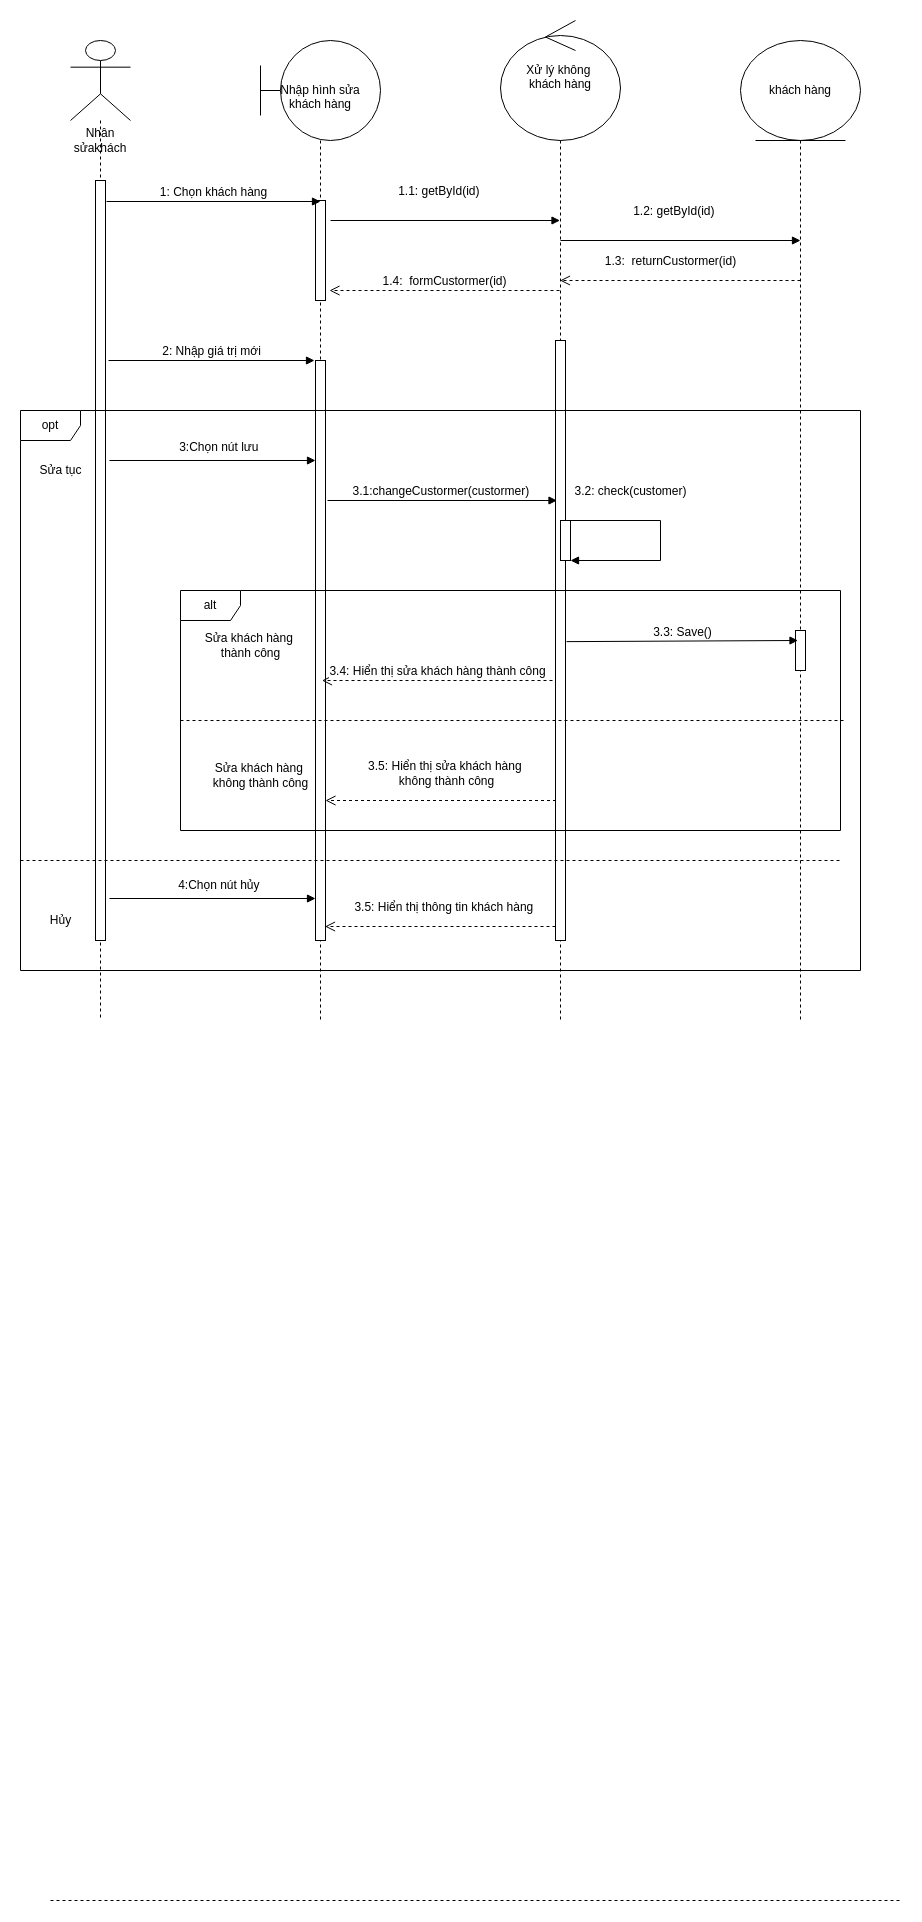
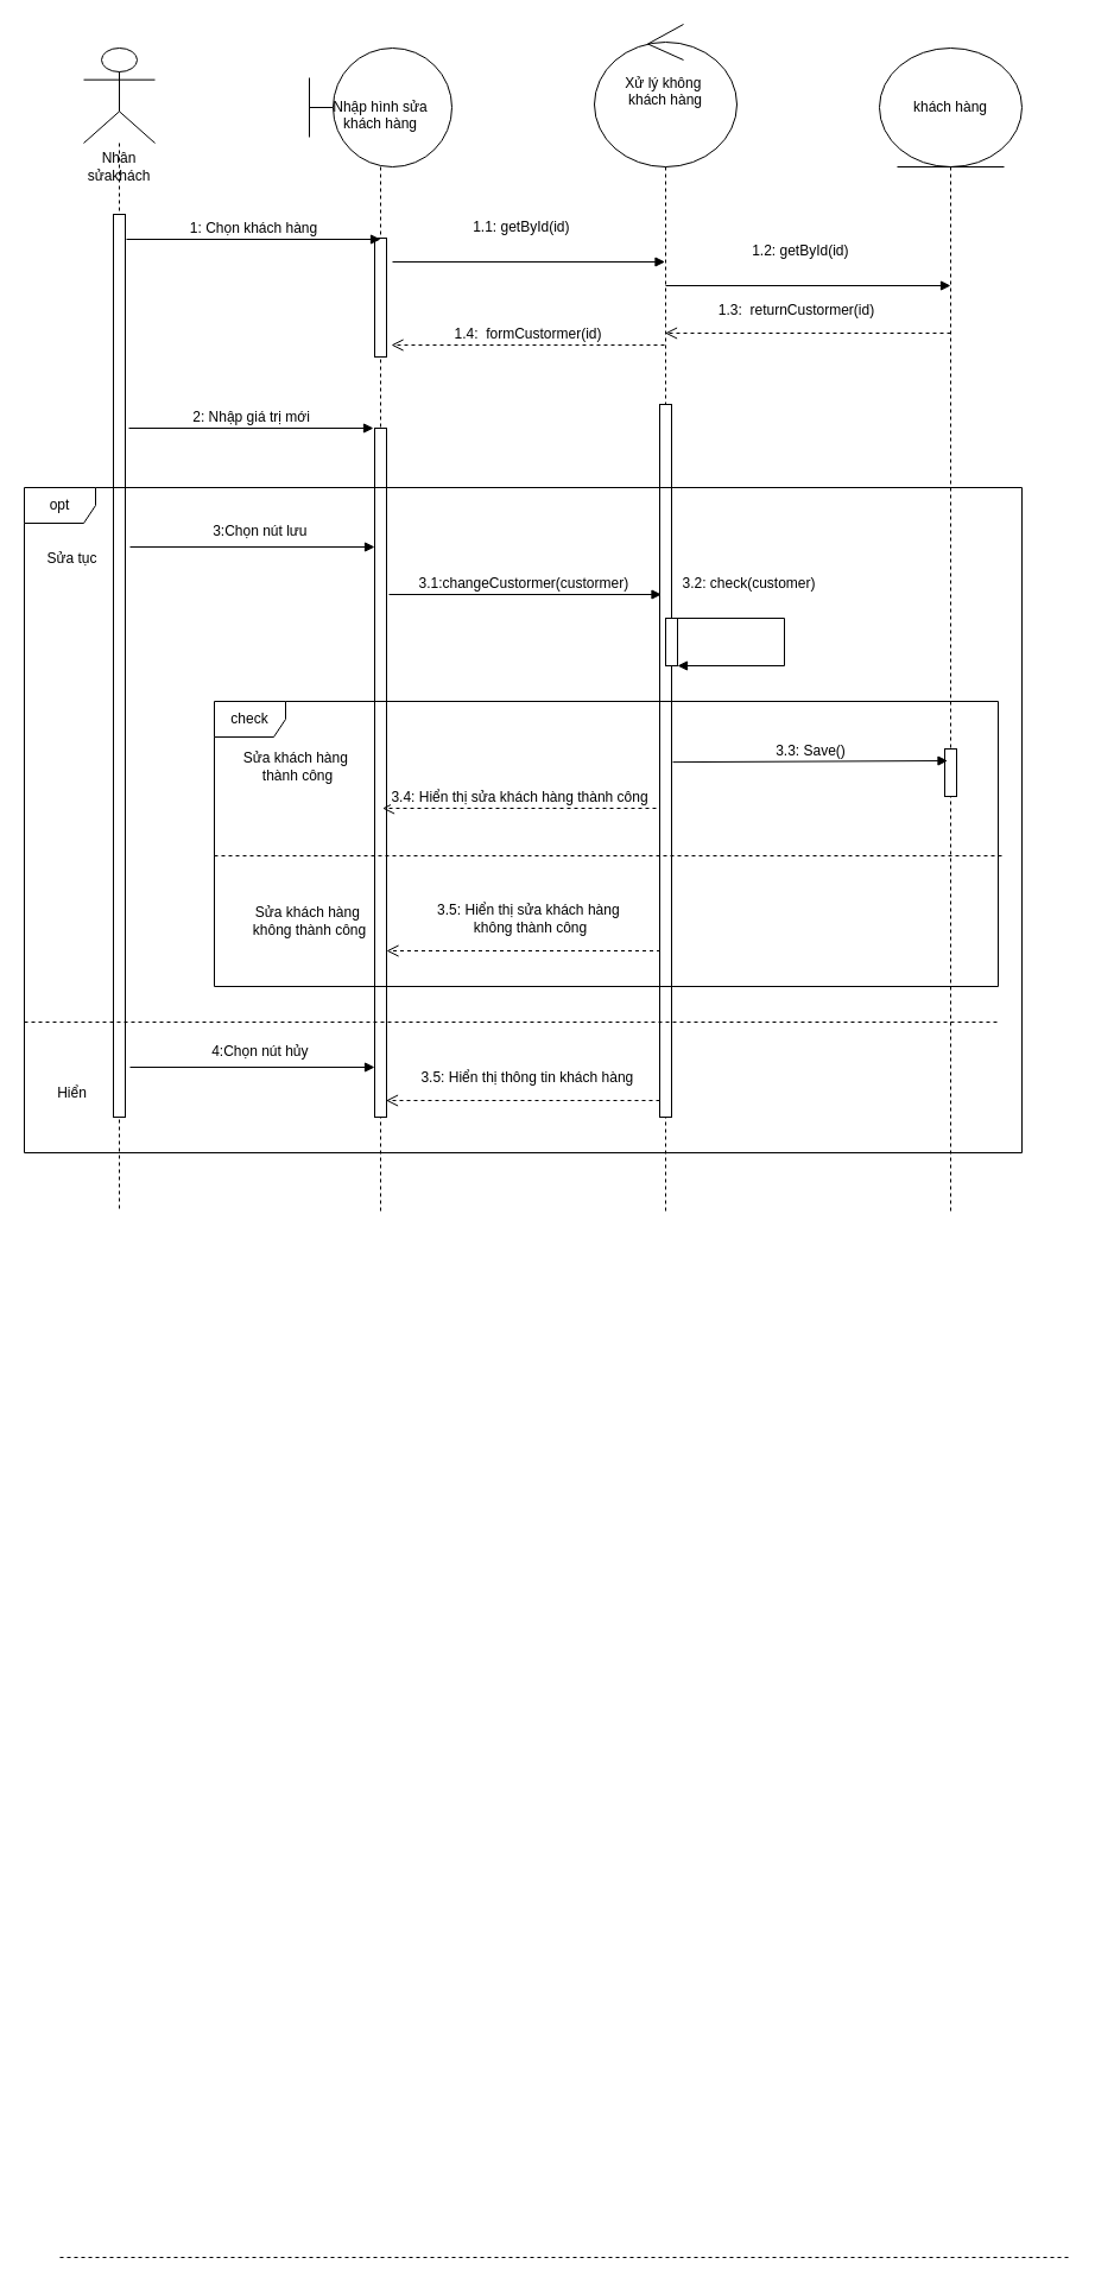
  <mxCell id="0" />
  <mxCell id="1" parent="0" />
  <mxCell id="2" value="&lt;br style=&quot;font-size: 12px;&quot;&gt;&lt;br style=&quot;font-size: 12px;&quot;&gt;&lt;br style=&quot;font-size: 12px;&quot;&gt;Nhân sửakhách" style="shape=umlLifeline;participant=umlActor;perimeter=lifelinePerimeter;whiteSpace=wrap;html=1;container=1;collapsible=0;recursiveResize=0;verticalAlign=top;spacingTop=36;outlineConnect=0;size=80;fontSize=12;" parent="1" vertex="1"><mxGeometry x="70" y="40" width="60" height="980" as="geometry" /></mxCell>
  <mxCell id="3" value="" style="html=1;points=[];perimeter=orthogonalPerimeter;fontSize=12;" parent="2" vertex="1"><mxGeometry x="25" y="140" width="10" height="760" as="geometry" /></mxCell>
  <mxCell id="4" value="Nhập hình sửa&lt;br style=&quot;font-size: 12px&quot;&gt;khách hàng" style="shape=umlLifeline;participant=umlBoundary;perimeter=lifelinePerimeter;whiteSpace=wrap;html=1;container=1;collapsible=0;recursiveResize=0;verticalAlign=top;spacingTop=36;outlineConnect=0;size=100;fontSize=12;" parent="1" vertex="1"><mxGeometry x="260" y="40" width="120" height="980" as="geometry" /></mxCell>
  <mxCell id="5" value="" style="html=1;points=[];perimeter=orthogonalPerimeter;fontSize=12;" parent="4" vertex="1"><mxGeometry x="55" y="160" width="10" height="100" as="geometry" /></mxCell>
  <mxCell id="6" value="" style="html=1;points=[];perimeter=orthogonalPerimeter;fontSize=12;" parent="4" vertex="1"><mxGeometry x="55" y="320" width="10" height="580" as="geometry" /></mxCell>
  <mxCell id="7" value="Xử lý không&amp;nbsp;&lt;br style=&quot;font-size: 12px&quot;&gt;khách hàng" style="shape=umlLifeline;participant=umlControl;perimeter=lifelinePerimeter;whiteSpace=wrap;html=1;container=1;collapsible=0;recursiveResize=0;verticalAlign=top;spacingTop=36;outlineConnect=0;size=120;fontSize=12;" parent="1" vertex="1"><mxGeometry x="500" width="120" height="1000" as="geometry" y="20" /></mxCell>
  <mxCell id="8" value="" style="html=1;points=[];perimeter=orthogonalPerimeter;fontSize=12;" parent="7" vertex="1"><mxGeometry x="55" y="320" width="10" height="600" as="geometry" /></mxCell>
  <mxCell id="9" value="khách hàng" style="shape=umlLifeline;participant=umlEntity;perimeter=lifelinePerimeter;whiteSpace=wrap;html=1;container=1;collapsible=0;recursiveResize=0;verticalAlign=top;spacingTop=36;outlineConnect=0;size=100;fontSize=12;" parent="1" vertex="1"><mxGeometry x="740" y="40" width="120" height="980" as="geometry" /></mxCell>
  <mxCell id="10" value="" style="html=1;points=[];perimeter=orthogonalPerimeter;fontSize=12;" parent="9" vertex="1"><mxGeometry x="55" y="590" width="10" height="40" as="geometry" /></mxCell>
  <mxCell id="11" value="1: Chọn khách hàng" style="html=1;verticalAlign=bottom;endArrow=block;fontSize=12;" parent="1" edge="1"><mxGeometry width="80" relative="1" as="geometry"><mxPoint x="106" y="201" as="sourcePoint" /><mxPoint x="320" y="201" as="targetPoint" /></mxGeometry></mxCell>
  <mxCell id="12" value="2: Nhập giá trị mới" style="html=1;verticalAlign=bottom;endArrow=block;fontSize=12;" parent="1" edge="1"><mxGeometry width="80" relative="1" as="geometry"><mxPoint x="108" y="360" as="sourcePoint" /><mxPoint x="314" y="360" as="targetPoint" /></mxGeometry></mxCell>
  <mxCell id="13" value="3.1:changeCustormer(custormer)&amp;nbsp;" style="html=1;verticalAlign=bottom;endArrow=block;fontSize=12;" parent="1" edge="1"><mxGeometry width="80" relative="1" as="geometry"><mxPoint x="327" y="500" as="sourcePoint" /><mxPoint x="556.5" y="500" as="targetPoint" /></mxGeometry></mxCell>
  <mxCell id="14" value="3:Chọn nút lưu&amp;nbsp;" style="html=1;verticalAlign=bottom;endArrow=block;fontSize=12;" parent="1" edge="1"><mxGeometry x="0.078" y="5" width="80" relative="1" as="geometry"><mxPoint x="109" y="460" as="sourcePoint" /><mxPoint x="315" y="460" as="targetPoint" /><mxPoint y="1" as="offset" /></mxGeometry></mxCell>
  <mxCell id="15" value="" style="html=1;points=[];perimeter=orthogonalPerimeter;fontSize=12;" parent="1" vertex="1"><mxGeometry x="560" y="520" width="10" height="40" as="geometry" /></mxCell>
  <mxCell id="16" value="3.2: check(customer)" style="html=1;verticalAlign=bottom;endArrow=block;fontSize=12;rounded=0;" parent="1" edge="1"><mxGeometry x="-0.455" y="20" width="80" relative="1" as="geometry"><mxPoint x="570" y="520" as="sourcePoint" /><mxPoint x="570" y="560" as="targetPoint" /><Array as="points"><mxPoint x="660" y="520" /><mxPoint x="660" y="560" /></Array><mxPoint as="offset" /></mxGeometry></mxCell>
  <mxCell id="17" value="3.3: Save()" style="html=1;verticalAlign=bottom;endArrow=block;fontSize=12;exitX=1.3;exitY=0.717;exitDx=0;exitDy=0;exitPerimeter=0;" parent="1" edge="1"><mxGeometry width="80" relative="1" as="geometry"><mxPoint x="566" y="641.14" as="sourcePoint" /><mxPoint x="797.5" y="640" as="targetPoint" /></mxGeometry></mxCell>
  <mxCell id="18" value="3.4: Hiển thị sửa khách hàng thành công" style="html=1;verticalAlign=bottom;endArrow=open;dashed=1;endSize=8;fontSize=12;" parent="1" edge="1"><mxGeometry relative="1" as="geometry"><mxPoint x="552" y="680" as="sourcePoint" /><mxPoint x="321.5" y="680" as="targetPoint" /></mxGeometry></mxCell>
  <mxCell id="19" value="3.5: Hiển thị sửa khách hàng&amp;nbsp;&lt;br&gt;không thành công" style="html=1;verticalAlign=bottom;endArrow=open;dashed=1;endSize=8;fontSize=12;" parent="1" edge="1"><mxGeometry x="-0.041" y="-10" relative="1" as="geometry"><mxPoint x="555.5" y="800" as="sourcePoint" /><mxPoint x="325" y="800" as="targetPoint" /><mxPoint x="1" as="offset" /></mxGeometry></mxCell>
  <mxCell id="20" value="Sửa khách hàng&amp;nbsp;&lt;br&gt;thành công" style="text;html=1;align=center;verticalAlign=middle;resizable=0;points=[];autosize=1;fontSize=12;" parent="1" vertex="1"><mxGeometry x="195" y="630" width="110" height="30" as="geometry" /></mxCell>
  <mxCell id="21" value="Sửa khách hàng&amp;nbsp;&lt;br&gt;không thành công" style="text;html=1;align=center;verticalAlign=middle;resizable=0;points=[];autosize=1;fontSize=12;" parent="1" vertex="1"><mxGeometry x="205" y="760" width="110" height="30" as="geometry" /></mxCell>
  <mxCell id="22" value="4:Chọn nút hủy&amp;nbsp;" style="html=1;verticalAlign=bottom;endArrow=block;fontSize=12;" parent="1" edge="1"><mxGeometry x="0.078" y="5" width="80" relative="1" as="geometry"><mxPoint x="109" y="898" as="sourcePoint" /><mxPoint x="315" y="898" as="targetPoint" /><mxPoint y="1" as="offset" /></mxGeometry></mxCell>
  <mxCell id="23" value="3.5: Hiển thị thông tin khách hàng&amp;nbsp;" style="html=1;verticalAlign=bottom;endArrow=open;dashed=1;endSize=8;fontSize=12;" parent="1" edge="1"><mxGeometry x="-0.041" y="-10" relative="1" as="geometry"><mxPoint x="555" y="926" as="sourcePoint" /><mxPoint x="324.5" y="926" as="targetPoint" /><mxPoint x="1" as="offset" /></mxGeometry></mxCell>
  <mxCell id="24" value="opt" style="shape=umlFrame;whiteSpace=wrap;html=1;fontSize=12;" parent="1" vertex="1"><mxGeometry y="410" width="840" height="560" as="geometry" x="20" /></mxCell>
  <mxCell id="25" value="" style="endArrow=none;dashed=1;html=1;fontSize=12;" parent="1" edge="1"><mxGeometry width="50" height="50" relative="1" as="geometry"><mxPoint x="50" y="1900" as="sourcePoint" /><mxPoint x="900" y="1900" as="targetPoint" /></mxGeometry></mxCell>
  <mxCell id="26" value="Sửa tục" style="text;html=1;align=center;verticalAlign=middle;resizable=0;points=[];autosize=1;fontSize=12;" parent="1" vertex="1"><mxGeometry x="30" y="460" width="60" height="20" as="geometry" /></mxCell>
- <mxCell id="27" value="Hủy" style="text;html=1;align=center;verticalAlign=middle;resizable=0;points=[];autosize=1;fontSize=12;" parent="1" vertex="1"><mxGeometry x="40" y="910" width="40" height="20" as="geometry" /></mxCell>
- <mxCell id="28" value="alt" style="shape=umlFrame;whiteSpace=wrap;html=1;fontSize=12;" parent="1" vertex="1"><mxGeometry x="180" y="590" width="660" height="240" as="geometry" /></mxCell>
+ <mxCell id="27" value="Hiển" style="text;html=1;align=center;verticalAlign=middle;resizable=0;points=[];autosize=1;fontSize=12;" parent="1" vertex="1"><mxGeometry x="40" y="910" width="40" height="20" as="geometry" /></mxCell>
+ <mxCell id="28" value="check" style="shape=umlFrame;whiteSpace=wrap;html=1;fontSize=12;" parent="1" vertex="1"><mxGeometry x="180" y="590" width="660" height="240" as="geometry" /></mxCell>
  <mxCell id="29" value="" style="endArrow=none;dashed=1;html=1;" parent="1" edge="1"><mxGeometry width="50" height="50" relative="1" as="geometry"><mxPoint y="860" as="sourcePoint" x="20" /><mxPoint x="840" y="860" as="targetPoint" /></mxGeometry></mxCell>
  <mxCell id="30" value="1.1: getById(id)&amp;nbsp;" style="html=1;verticalAlign=bottom;endArrow=block;fontSize=12;" parent="1" target="7" edge="1"><mxGeometry x="-0.041" y="20" width="80" relative="1" as="geometry"><mxPoint x="330" y="220" as="sourcePoint" /><mxPoint x="544" y="220" as="targetPoint" /><mxPoint as="offset" /></mxGeometry></mxCell>
  <mxCell id="31" value="1.2: getById(id)&amp;nbsp;" style="html=1;verticalAlign=bottom;endArrow=block;fontSize=12;" parent="1" edge="1"><mxGeometry x="-0.041" y="20" width="80" relative="1" as="geometry"><mxPoint x="560" y="240" as="sourcePoint" /><mxPoint x="800" y="240" as="targetPoint" /><mxPoint as="offset" /></mxGeometry></mxCell>
  <mxCell id="32" value="&lt;font style=&quot;font-size: 12px&quot;&gt;1.3:&amp;nbsp; returnCustormer(id)&lt;/font&gt;" style="html=1;verticalAlign=bottom;endArrow=open;dashed=1;endSize=8;" parent="1" target="7" edge="1"><mxGeometry x="0.081" y="-10" relative="1" as="geometry"><mxPoint x="800" y="280" as="sourcePoint" /><mxPoint x="720" y="280" as="targetPoint" /><mxPoint as="offset" /></mxGeometry></mxCell>
  <mxCell id="33" value="1.4:&amp;nbsp; formCustormer(id)" style="html=1;verticalAlign=bottom;endArrow=open;dashed=1;endSize=8;fontSize=12;" parent="1" edge="1"><mxGeometry relative="1" as="geometry"><mxPoint x="559" y="290" as="sourcePoint" /><mxPoint x="329" y="290" as="targetPoint" /></mxGeometry></mxCell>
  <mxCell id="34" value="" style="endArrow=none;dashed=1;html=1;" edge="1" parent="1"><mxGeometry width="50" height="50" relative="1" as="geometry"><mxPoint x="180" y="720" as="sourcePoint" /><mxPoint x="845" y="720" as="targetPoint" /></mxGeometry></mxCell>
